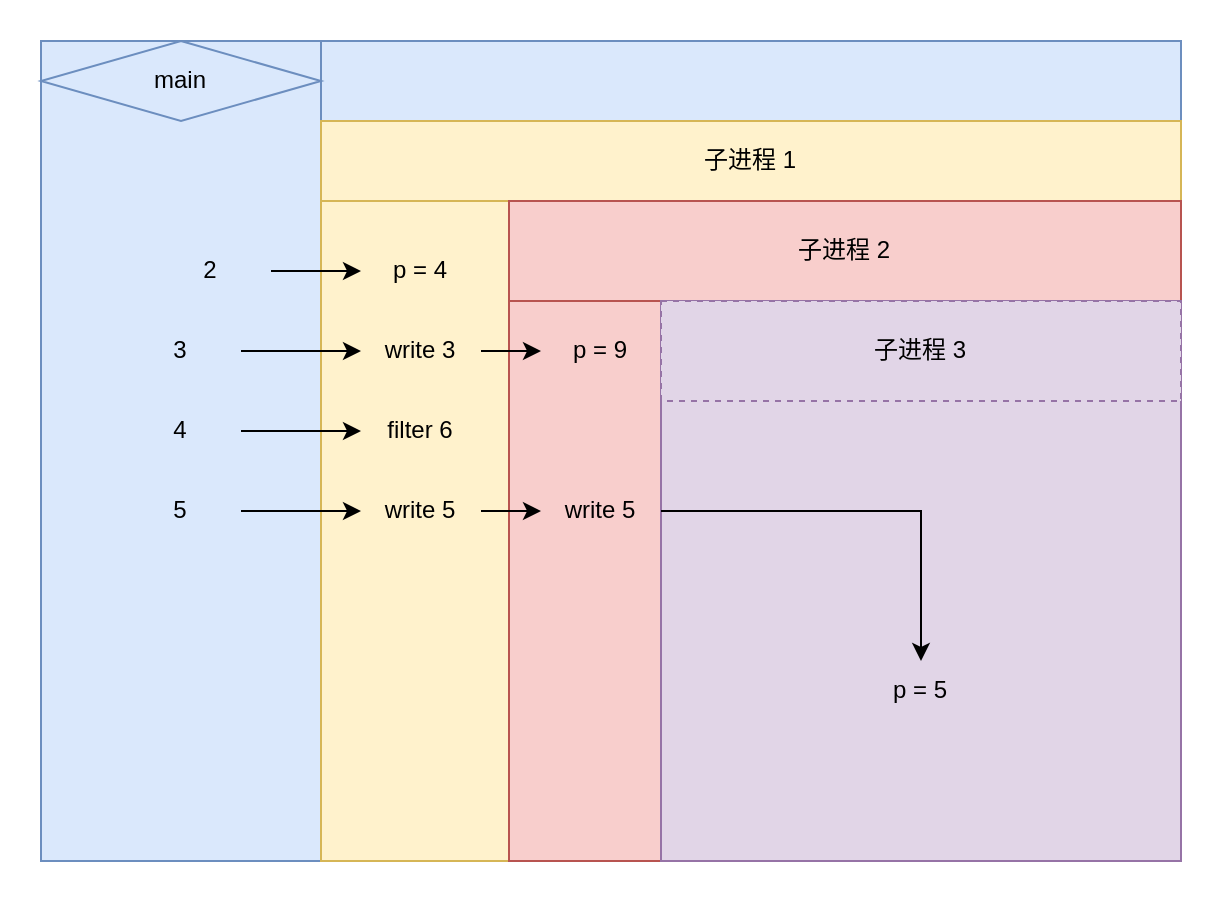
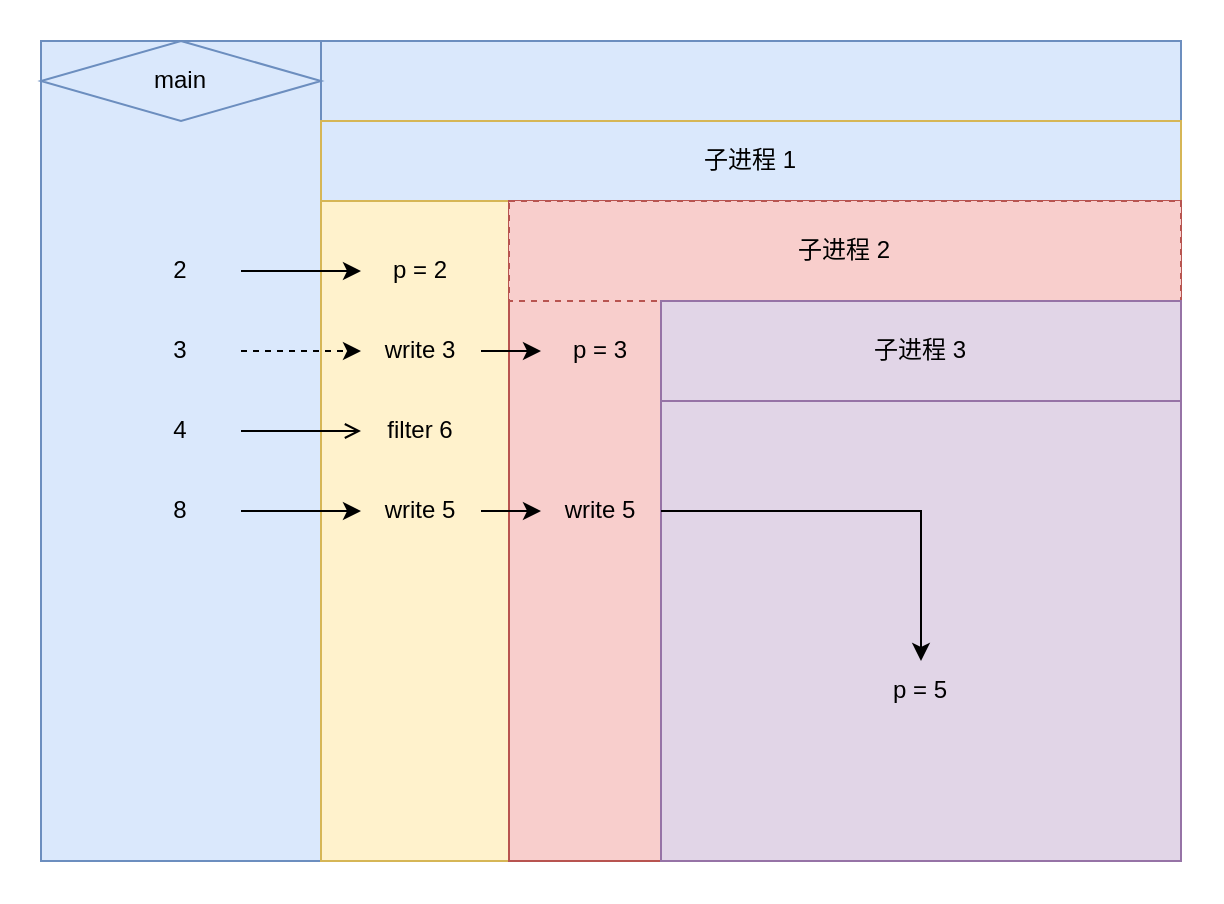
  <mxCell id="0" />
  <mxCell id="1" parent="0" />
  <mxCell id="2" value="" style="rounded=0;whiteSpace=wrap;html=1;fillColor=#dae8fc;strokeColor=#6c8ebf;" vertex="1" parent="1"><mxGeometry x="20" y="20" width="570" height="410" as="geometry" /></mxCell>
  <mxCell id="3" value="" style="rounded=0;whiteSpace=wrap;html=1;align=left;fillColor=#dae8fc;strokeColor=#6c8ebf;" vertex="1" parent="1"><mxGeometry x="20" y="20" width="140" height="410" as="geometry" /></mxCell>
  <mxCell id="4" value="main" style="rhombus;whiteSpace=wrap;html=1;fillColor=#dae8fc;strokeColor=#6c8ebf;" vertex="1" parent="1"><mxGeometry x="20" y="20" width="140" height="40" as="geometry" /></mxCell>
- <mxCell id="5" value="2" style="text;html=1;strokeColor=none;fillColor=none;align=center;verticalAlign=middle;whiteSpace=wrap;rounded=0;" vertex="1" parent="1"><mxGeometry x="75" y="120" width="60" height="30" as="geometry" /></mxCell>
+ <mxCell id="5" value="2" style="text;html=1;strokeColor=none;fillColor=none;align=center;verticalAlign=middle;whiteSpace=wrap;rounded=0;" vertex="1" parent="1"><mxGeometry x="60" y="120" width="60" height="30" as="geometry" /></mxCell>
  <mxCell id="6" value="3" style="text;html=1;strokeColor=none;fillColor=none;align=center;verticalAlign=middle;whiteSpace=wrap;rounded=0;" vertex="1" parent="1"><mxGeometry x="60" y="160" width="60" height="30" as="geometry" /></mxCell>
  <mxCell id="7" value="4" style="text;html=1;strokeColor=none;fillColor=none;align=center;verticalAlign=middle;whiteSpace=wrap;rounded=0;" vertex="1" parent="1"><mxGeometry x="60" y="200" width="60" height="30" as="geometry" /></mxCell>
  <mxCell id="8" value="" style="rounded=0;whiteSpace=wrap;html=1;" vertex="1" parent="1"><mxGeometry x="160" y="60" width="430" height="370" as="geometry" /></mxCell>
  <mxCell id="9" value="" style="rounded=0;whiteSpace=wrap;html=1;fillColor=#fff2cc;strokeColor=#d6b656;connectable=0;" vertex="1" parent="1"><mxGeometry x="160" y="100" width="430" height="330" as="geometry" /></mxCell>
- <mxCell id="10" value="子进程 1" style="rounded=0;whiteSpace=wrap;html=1;fillColor=#fff2cc;strokeColor=#d6b656;" vertex="1" parent="1"><mxGeometry x="160" y="60" width="430" height="40" as="geometry" /></mxCell>
+ <mxCell id="10" value="子进程 1" style="rounded=0;whiteSpace=wrap;html=1;fillColor=#dae8fc;strokeColor=#d6b656;" vertex="1" parent="1"><mxGeometry x="160" y="60" width="430" height="40" as="geometry" /></mxCell>
  <mxCell id="11" value="" style="rounded=0;whiteSpace=wrap;html=1;fillColor=#f8cecc;strokeColor=#b85450;" vertex="1" parent="1"><mxGeometry x="254" y="100" width="336" height="330" as="geometry" /></mxCell>
- <mxCell id="12" value="p = 4" style="text;html=1;strokeColor=none;fillColor=none;align=center;verticalAlign=middle;whiteSpace=wrap;rounded=0;" vertex="1" parent="1"><mxGeometry x="180" y="120" width="60" height="30" as="geometry" /></mxCell>
+ <mxCell id="12" value="p = 2" style="text;html=1;strokeColor=none;fillColor=none;align=center;verticalAlign=middle;whiteSpace=wrap;rounded=0;" vertex="1" parent="1"><mxGeometry x="180" y="120" width="60" height="30" as="geometry" /></mxCell>
  <mxCell id="13" value="" style="edgeStyle=orthogonalEdgeStyle;rounded=0;orthogonalLoop=1;jettySize=auto;html=1;" edge="1" parent="1" source="5" target="12"><mxGeometry relative="1" as="geometry" /></mxCell>
  <mxCell id="14" value="" style="edgeStyle=orthogonalEdgeStyle;rounded=0;orthogonalLoop=1;jettySize=auto;html=1;" edge="1" parent="1" source="15" target="20"><mxGeometry relative="1" as="geometry" /></mxCell>
  <mxCell id="15" value="write 3" style="text;html=1;strokeColor=none;fillColor=none;align=center;verticalAlign=middle;whiteSpace=wrap;rounded=0;" vertex="1" parent="1"><mxGeometry x="180" y="160" width="60" height="30" as="geometry" /></mxCell>
- <mxCell id="16" value="" style="edgeStyle=orthogonalEdgeStyle;rounded=0;orthogonalLoop=1;jettySize=auto;html=1;" edge="1" parent="1" source="6" target="15"><mxGeometry relative="1" as="geometry" /></mxCell>
+ <mxCell id="16" value="" style="edgeStyle=orthogonalEdgeStyle;rounded=0;orthogonalLoop=1;jettySize=auto;html=1;dashed=1;" edge="1" parent="1" source="6" target="15"><mxGeometry relative="1" as="geometry" /></mxCell>
  <mxCell id="17" value="filter 6" style="text;html=1;strokeColor=none;fillColor=none;align=center;verticalAlign=middle;whiteSpace=wrap;rounded=0;" vertex="1" parent="1"><mxGeometry x="180" y="200" width="60" height="30" as="geometry" /></mxCell>
- <mxCell id="18" value="" style="edgeStyle=orthogonalEdgeStyle;rounded=0;orthogonalLoop=1;jettySize=auto;html=1;" edge="1" parent="1" source="7" target="17"><mxGeometry relative="1" as="geometry" /></mxCell>
- <mxCell id="19" value="子进程 2" style="rounded=0;whiteSpace=wrap;html=1;fillColor=#f8cecc;strokeColor=#b85450;" vertex="1" parent="1"><mxGeometry x="254" y="100" width="336" height="50" as="geometry" /></mxCell>
- <mxCell id="20" value="p = 9" style="text;html=1;strokeColor=none;fillColor=none;align=center;verticalAlign=middle;whiteSpace=wrap;rounded=0;" vertex="1" parent="1"><mxGeometry x="270" y="160" width="60" height="30" as="geometry" /></mxCell>
+ <mxCell id="18" value="" style="edgeStyle=orthogonalEdgeStyle;rounded=0;orthogonalLoop=1;jettySize=auto;html=1;endArrow=open;" edge="1" parent="1" source="7" target="17"><mxGeometry relative="1" as="geometry" /></mxCell>
+ <mxCell id="19" value="子进程 2" style="rounded=0;whiteSpace=wrap;html=1;fillColor=#f8cecc;strokeColor=#b85450;dashed=1;" vertex="1" parent="1"><mxGeometry x="254" y="100" width="336" height="50" as="geometry" /></mxCell>
+ <mxCell id="20" value="p = 3" style="text;html=1;strokeColor=none;fillColor=none;align=center;verticalAlign=middle;whiteSpace=wrap;rounded=0;" vertex="1" parent="1"><mxGeometry x="270" y="160" width="60" height="30" as="geometry" /></mxCell>
  <mxCell id="21" value="" style="rounded=0;whiteSpace=wrap;html=1;fillColor=#e1d5e7;strokeColor=#9673a6;" vertex="1" parent="1"><mxGeometry x="330" y="150" width="260" height="280" as="geometry" /></mxCell>
- <mxCell id="22" value="子进程 3" style="rounded=0;whiteSpace=wrap;html=1;fillColor=#e1d5e7;strokeColor=#9673a6;dashed=1;" vertex="1" parent="1"><mxGeometry x="330" y="150" width="260" height="50" as="geometry" /></mxCell>
+ <mxCell id="22" value="子进程 3" style="rounded=0;whiteSpace=wrap;html=1;fillColor=#e1d5e7;strokeColor=#9673a6;" vertex="1" parent="1"><mxGeometry x="330" y="150" width="260" height="50" as="geometry" /></mxCell>
  <mxCell id="23" value="" style="edgeStyle=orthogonalEdgeStyle;rounded=0;orthogonalLoop=1;jettySize=auto;html=1;" edge="1" parent="1" source="24" target="26"><mxGeometry relative="1" as="geometry" /></mxCell>
- <mxCell id="24" value="5" style="text;html=1;strokeColor=none;fillColor=none;align=center;verticalAlign=middle;whiteSpace=wrap;rounded=0;" vertex="1" parent="1"><mxGeometry x="60" y="240" width="60" height="30" as="geometry" /></mxCell>
+ <mxCell id="24" value="8" style="text;html=1;strokeColor=none;fillColor=none;align=center;verticalAlign=middle;whiteSpace=wrap;rounded=0;" vertex="1" parent="1"><mxGeometry x="60" y="240" width="60" height="30" as="geometry" /></mxCell>
  <mxCell id="25" value="" style="edgeStyle=orthogonalEdgeStyle;rounded=0;orthogonalLoop=1;jettySize=auto;html=1;" edge="1" parent="1" source="26" target="27"><mxGeometry relative="1" as="geometry" /></mxCell>
  <mxCell id="26" value="write 5" style="text;html=1;strokeColor=none;fillColor=none;align=center;verticalAlign=middle;whiteSpace=wrap;rounded=0;" vertex="1" parent="1"><mxGeometry x="180" y="240" width="60" height="30" as="geometry" /></mxCell>
  <mxCell id="27" value="write 5" style="text;html=1;strokeColor=none;fillColor=none;align=center;verticalAlign=middle;whiteSpace=wrap;rounded=0;" vertex="1" parent="1"><mxGeometry x="270" y="240" width="60" height="30" as="geometry" /></mxCell>
  <mxCell id="28" value="p = 5" style="text;html=1;strokeColor=none;fillColor=none;align=center;verticalAlign=middle;whiteSpace=wrap;rounded=0;" vertex="1" parent="1"><mxGeometry x="430" y="330" width="60" height="30" as="geometry" /></mxCell>
  <mxCell id="29" value="" style="edgeStyle=orthogonalEdgeStyle;rounded=0;orthogonalLoop=1;jettySize=auto;html=1;" edge="1" parent="1" source="27" target="28"><mxGeometry relative="1" as="geometry" /></mxCell>
